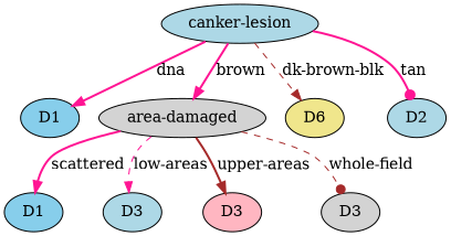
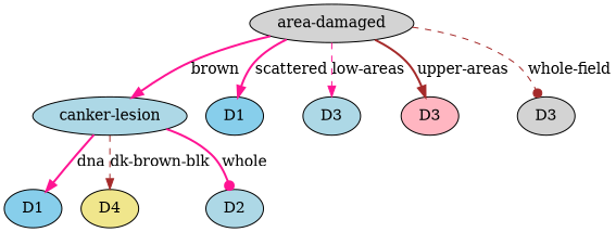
  digraph {
    rank=LR
    node [fillcolor=lightblue style=filled]
    edge [arrowhead=normal color=deeppink style=bold]
    n1 [label="canker-lesion"]
    n2 [fillcolor=skyblue label=D1]
    n3 [fillcolor=lightgrey label="area-damaged"]
-   n4 [fillcolor=khaki label=D6]
+   n4 [fillcolor=khaki label=D4]
    n5 [label=D2]
    n6 [fillcolor=skyblue label=D1]
    n7 [label=D3]
    n8 [fillcolor=lightpink label=D3]
    n9 [fillcolor=lightgrey label=D3]
    n1 -> n2 [label=dna]
-   n1 -> n3 [label=brown]
+   n3 -> n1 [label=brown]
    n1 -> n4 [color=brown label="dk-brown-blk" style=dashed]
-   n1 -> n5 [arrowhead=dot label=tan]
+   n1 -> n5 [arrowhead=dot label=whole]
    n3 -> n6 [label=scattered]
    n3 -> n7 [label="low-areas" style=dashed]
    n3 -> n8 [color=brown label="upper-areas"]
    n3 -> n9 [arrowhead=dot color=brown label="whole-field" style=dashed]
  }
